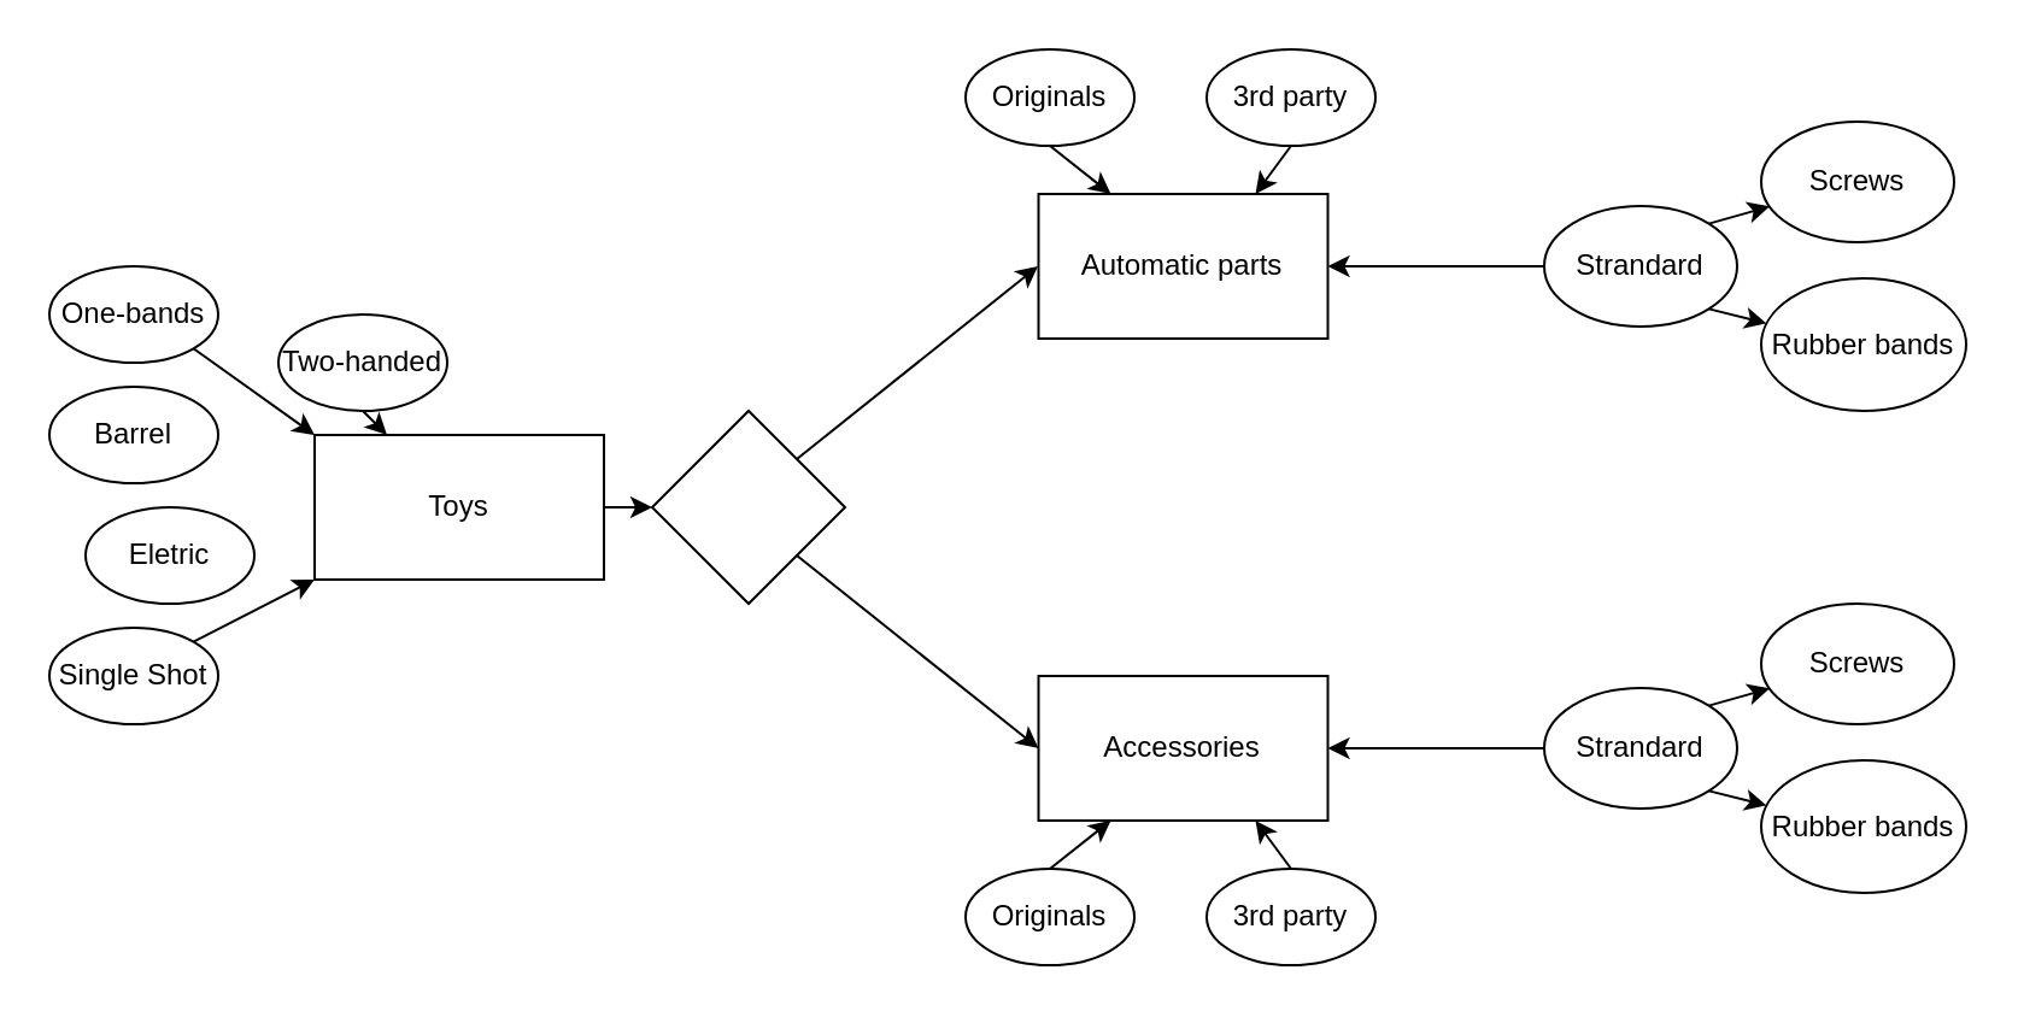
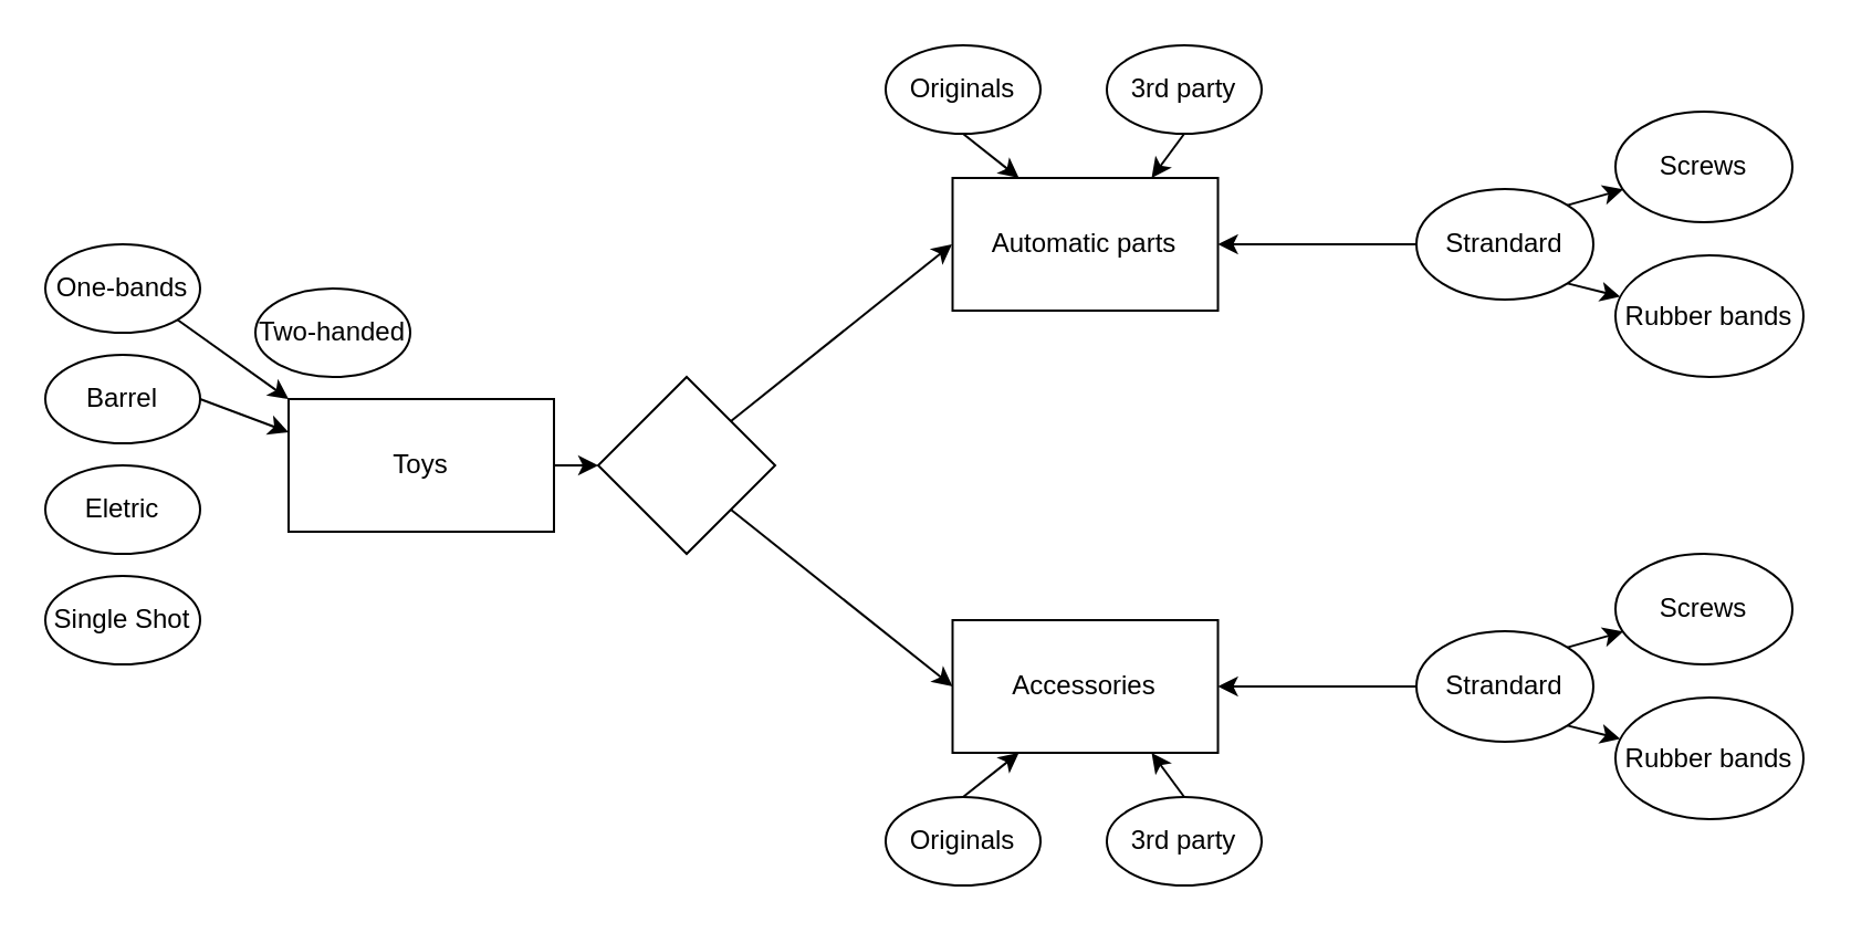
  <mxCell id="0" />
  <mxCell id="1" parent="0" />
  <mxCell id="2" style="edgeStyle=none;html=1;exitX=1;exitY=0.5;exitDx=0;exitDy=0;entryX=0;entryY=0.5;entryDx=0;entryDy=0;" edge="1" parent="1" source="3" target="27"><mxGeometry relative="1" as="geometry" /></mxCell>
  <mxCell id="3" value="Toys" style="rounded=0;whiteSpace=wrap;html=1;" parent="1" vertex="1"><mxGeometry x="130" y="180" width="120" height="60" as="geometry" /></mxCell>
  <mxCell id="4" value="Accessories" style="rounded=0;whiteSpace=wrap;html=1;" parent="1" vertex="1"><mxGeometry x="430.25" y="280" width="120" height="60" as="geometry" /></mxCell>
  <mxCell id="5" value="Automatic parts" style="rounded=0;whiteSpace=wrap;html=1;" parent="1" vertex="1"><mxGeometry x="430.25" y="80" width="120" height="60" as="geometry" /></mxCell>
- <mxCell id="6" style="edgeStyle=none;html=1;exitX=1;exitY=0;exitDx=0;exitDy=0;entryX=0;entryY=1;entryDx=0;entryDy=0;" edge="1" parent="1" source="7" target="3"><mxGeometry relative="1" as="geometry" /></mxCell>
  <mxCell id="7" value="Single Shot" style="ellipse;whiteSpace=wrap;html=1;" parent="1" vertex="1"><mxGeometry y="260" width="70" height="40" as="geometry" x="20" /></mxCell>
+ <mxCell id="8" style="edgeStyle=none;html=1;exitX=1;exitY=0.5;exitDx=0;exitDy=0;entryX=0;entryY=0.25;entryDx=0;entryDy=0;" edge="1" parent="1" source="9" target="3"><mxGeometry relative="1" as="geometry" /></mxCell>
  <mxCell id="9" value="Barrel" style="ellipse;whiteSpace=wrap;html=1;" parent="1" vertex="1"><mxGeometry y="160" width="70" height="40" as="geometry" x="20" /></mxCell>
  <mxCell id="10" style="edgeStyle=none;html=1;exitX=0.5;exitY=1;exitDx=0;exitDy=0;entryX=0.25;entryY=0;entryDx=0;entryDy=0;" edge="1" parent="1" source="11" target="5"><mxGeometry relative="1" as="geometry" /></mxCell>
  <mxCell id="11" value="Originals" style="ellipse;whiteSpace=wrap;html=1;" parent="1" vertex="1"><mxGeometry x="400" y="20" width="70" height="40" as="geometry" /></mxCell>
  <mxCell id="12" style="edgeStyle=none;html=1;exitX=0.5;exitY=1;exitDx=0;exitDy=0;entryX=0.75;entryY=0;entryDx=0;entryDy=0;" edge="1" parent="1" source="13" target="5"><mxGeometry relative="1" as="geometry" /></mxCell>
  <mxCell id="13" value="3rd party" style="ellipse;whiteSpace=wrap;html=1;" vertex="1" parent="1"><mxGeometry x="500" y="20" width="70" height="40" as="geometry" /></mxCell>
  <mxCell id="14" style="edgeStyle=none;html=1;exitX=0;exitY=0.5;exitDx=0;exitDy=0;entryX=1;entryY=0.5;entryDx=0;entryDy=0;" edge="1" parent="1" source="17" target="5"><mxGeometry relative="1" as="geometry" /></mxCell>
  <mxCell id="15" style="edgeStyle=none;html=1;exitX=1;exitY=0;exitDx=0;exitDy=0;" edge="1" parent="1" source="17" target="19"><mxGeometry relative="1" as="geometry" /></mxCell>
  <mxCell id="16" style="edgeStyle=none;html=1;exitX=1;exitY=1;exitDx=0;exitDy=0;" edge="1" parent="1" source="17" target="20"><mxGeometry relative="1" as="geometry" /></mxCell>
  <mxCell id="17" value="Strandard" style="ellipse;whiteSpace=wrap;html=1;" vertex="1" parent="1"><mxGeometry x="640" y="85" width="80" height="50" as="geometry" /></mxCell>
- <mxCell id="18" value="Eletric" style="ellipse;whiteSpace=wrap;html=1;" vertex="1" parent="1"><mxGeometry x="35" y="210" width="70" height="40" as="geometry" /></mxCell>
+ <mxCell id="18" value="Eletric" style="ellipse;whiteSpace=wrap;html=1;" vertex="1" parent="1"><mxGeometry y="210" width="70" height="40" as="geometry" x="20" /></mxCell>
  <mxCell id="19" value="Screws" style="ellipse;whiteSpace=wrap;html=1;" vertex="1" parent="1"><mxGeometry x="730" y="50" width="80" height="50" as="geometry" /></mxCell>
  <mxCell id="20" value="Rubber bands" style="ellipse;whiteSpace=wrap;html=1;" vertex="1" parent="1"><mxGeometry x="730" y="115" width="85" height="55" as="geometry" /></mxCell>
- <mxCell id="21" style="edgeStyle=none;html=1;exitX=0.5;exitY=1;exitDx=0;exitDy=0;entryX=0.25;entryY=0;entryDx=0;entryDy=0;" edge="1" parent="1" source="22" target="3"><mxGeometry relative="1" as="geometry" /></mxCell>
  <mxCell id="22" value="Two-handed" style="ellipse;whiteSpace=wrap;html=1;" vertex="1" parent="1"><mxGeometry x="115" y="130" width="70" height="40" as="geometry" /></mxCell>
  <mxCell id="23" style="edgeStyle=none;html=1;exitX=1;exitY=1;exitDx=0;exitDy=0;entryX=0;entryY=0;entryDx=0;entryDy=0;" edge="1" parent="1" source="24" target="3"><mxGeometry relative="1" as="geometry" /></mxCell>
  <mxCell id="24" value="One-bands" style="ellipse;whiteSpace=wrap;html=1;" vertex="1" parent="1"><mxGeometry y="110" width="70" height="40" as="geometry" x="20" /></mxCell>
  <mxCell id="25" style="edgeStyle=none;html=1;exitX=1;exitY=1;exitDx=0;exitDy=0;entryX=0;entryY=0.5;entryDx=0;entryDy=0;" edge="1" parent="1" source="27" target="4"><mxGeometry relative="1" as="geometry" /></mxCell>
  <mxCell id="26" style="edgeStyle=none;html=1;exitX=1;exitY=0;exitDx=0;exitDy=0;" edge="1" parent="1" source="27"><mxGeometry relative="1" as="geometry"><mxPoint x="430" y="110" as="targetPoint" /></mxGeometry></mxCell>
  <mxCell id="27" value="" style="rhombus;whiteSpace=wrap;html=1;" vertex="1" parent="1"><mxGeometry x="270" y="170" width="80" height="80" as="geometry" /></mxCell>
  <mxCell id="28" style="edgeStyle=none;html=1;exitX=0;exitY=0.5;exitDx=0;exitDy=0;entryX=1;entryY=0.5;entryDx=0;entryDy=0;" edge="1" parent="1" source="31"><mxGeometry relative="1" as="geometry"><mxPoint x="550.25" y="310" as="targetPoint" /></mxGeometry></mxCell>
  <mxCell id="29" style="edgeStyle=none;html=1;exitX=1;exitY=0;exitDx=0;exitDy=0;" edge="1" parent="1" source="31" target="32"><mxGeometry relative="1" as="geometry" /></mxCell>
  <mxCell id="30" style="edgeStyle=none;html=1;exitX=1;exitY=1;exitDx=0;exitDy=0;" edge="1" parent="1" source="31" target="33"><mxGeometry relative="1" as="geometry" /></mxCell>
  <mxCell id="31" value="Strandard" style="ellipse;whiteSpace=wrap;html=1;" vertex="1" parent="1"><mxGeometry x="640" y="285" width="80" height="50" as="geometry" /></mxCell>
  <mxCell id="32" value="Screws" style="ellipse;whiteSpace=wrap;html=1;" vertex="1" parent="1"><mxGeometry x="730" y="250" width="80" height="50" as="geometry" /></mxCell>
  <mxCell id="33" value="Rubber bands" style="ellipse;whiteSpace=wrap;html=1;" vertex="1" parent="1"><mxGeometry x="730" y="315" width="85" height="55" as="geometry" /></mxCell>
  <mxCell id="34" style="edgeStyle=none;html=1;exitX=0.5;exitY=0;exitDx=0;exitDy=0;entryX=0.25;entryY=1;entryDx=0;entryDy=0;" edge="1" parent="1" source="35" target="4"><mxGeometry relative="1" as="geometry" /></mxCell>
  <mxCell id="35" value="Originals" style="ellipse;whiteSpace=wrap;html=1;" vertex="1" parent="1"><mxGeometry x="400" y="360" width="70" height="40" as="geometry" /></mxCell>
  <mxCell id="36" style="edgeStyle=none;html=1;exitX=0.5;exitY=0;exitDx=0;exitDy=0;entryX=0.75;entryY=1;entryDx=0;entryDy=0;" edge="1" parent="1" source="37" target="4"><mxGeometry relative="1" as="geometry" /></mxCell>
  <mxCell id="37" value="3rd party" style="ellipse;whiteSpace=wrap;html=1;" vertex="1" parent="1"><mxGeometry x="500" y="360" width="70" height="40" as="geometry" /></mxCell>
